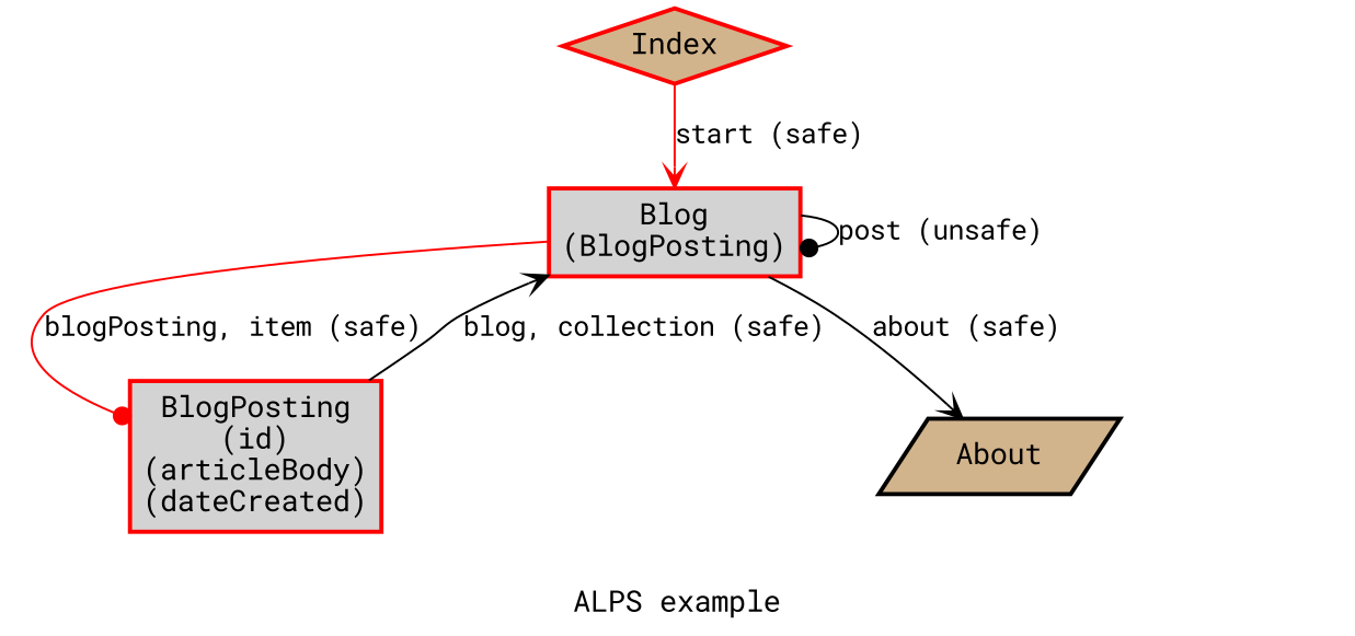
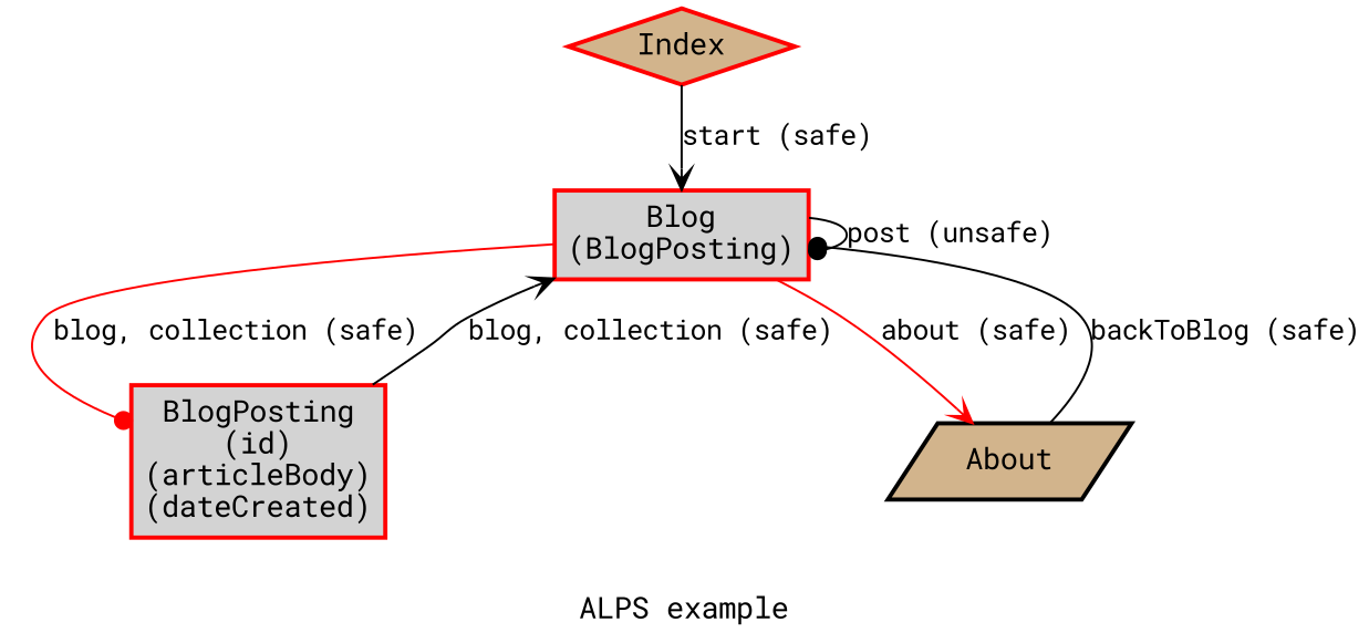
  digraph {
    fontname="Roboto Mono"
    label="ALPS example"
    labelloc=b
    node [color=red fillcolor=lightgray shape=box style="bold,filled" fontname="Roboto Mono"]
    edge [fontsize=13 arrowhead=dot fontname="Roboto Mono"]
    n1 [label=<<table cellspacing="0" cellpadding="5" border="0"><tr><td>Blog<br />(BlogPosting)<br /></td></tr></table>> margin=0.02]
    n2 [label=<<table cellspacing="0" cellpadding="5" border="0"><tr><td>BlogPosting<br />(id)<br />(articleBody)<br />(dateCreated)<br /></td></tr></table>> margin=0.02]
    About [fillcolor=tan shape=parallelogram color=""]
    Index [fillcolor=tan shape=diamond]
    n1 -> n1 [label="post (unsafe)"]
-   n1 -> n2 [color=red label="blogPosting, item (safe)"]
-   n1 -> About [label="about (safe)" arrowhead=vee]
+   n1 -> n2 [color=red label="blog, collection (safe)"]
+   n1 -> About [label="about (safe)" arrowhead=vee color=red]
    n2 -> n1 [label="blog, collection (safe)" arrowhead=vee]
-   Index -> n1 [color=red label="start (safe)" arrowhead=vee]
+   About -> n1 [label="backToBlog (safe)"]
+   Index -> n1 [color=black label="start (safe)" arrowhead=vee]
  }
